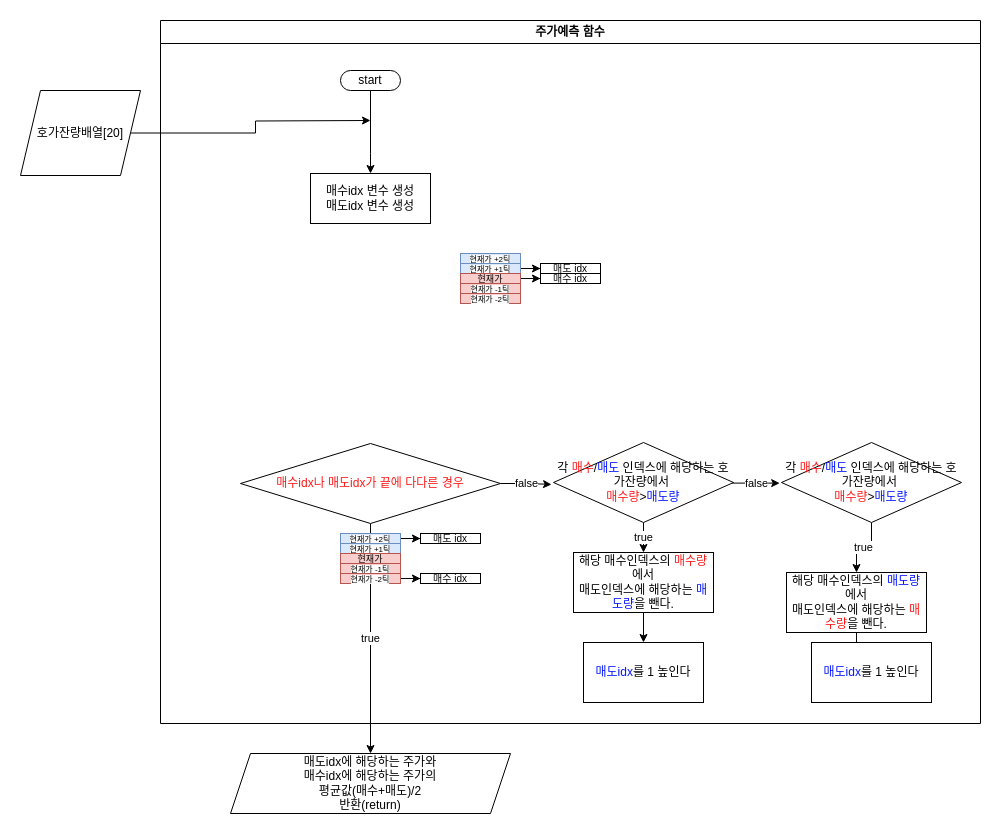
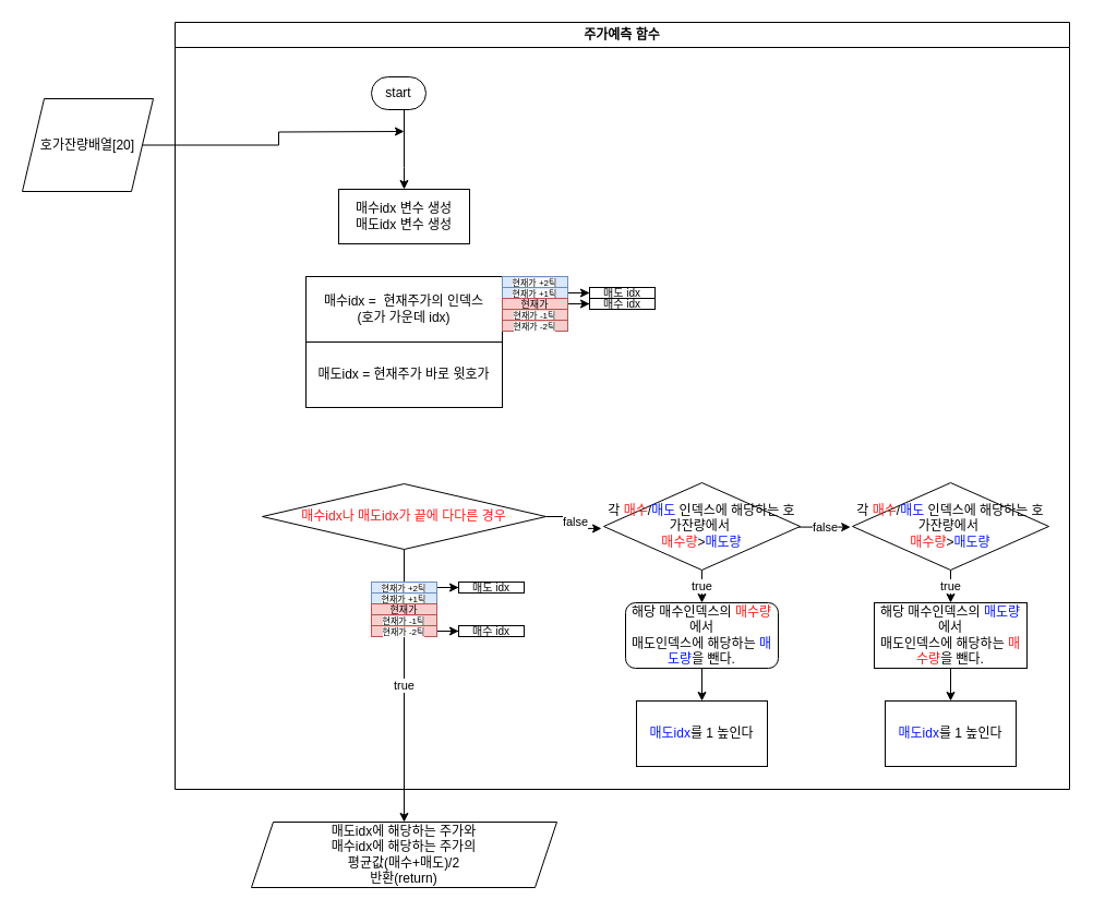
  <mxCell id="0" />
  <mxCell id="1" parent="0" />
  <mxCell id="2" style="edgeStyle=orthogonalEdgeStyle;rounded=0;orthogonalLoop=1;jettySize=auto;html=1;" parent="1" source="3" edge="1"><mxGeometry relative="1" as="geometry"><mxPoint x="370" y="173" as="targetPoint" /><Array as="points"><mxPoint x="370" y="153" /><mxPoint x="370" y="153" /></Array></mxGeometry></mxCell>
- <mxCell id="3" value="start" style="rounded=1;whiteSpace=wrap;html=1;arcSize=50;" parent="1" vertex="1"><mxGeometry x="340" y="70" width="60" height="20" as="geometry" /></mxCell>
+ <mxCell id="3" value="start" style="rounded=1;whiteSpace=wrap;html=1;arcSize=50;" parent="1" vertex="1"><mxGeometry x="340" y="70" width="50" height="30" as="geometry" /></mxCell>
  <mxCell id="4" style="edgeStyle=orthogonalEdgeStyle;rounded=0;orthogonalLoop=1;jettySize=auto;html=1;" parent="1" source="5" edge="1"><mxGeometry relative="1" as="geometry"><mxPoint x="370" y="120" as="targetPoint" /></mxGeometry></mxCell>
  <mxCell id="5" value="호가잔량배열[20]" style="shape=parallelogram;perimeter=parallelogramPerimeter;whiteSpace=wrap;html=1;fixedSize=1;" parent="1" vertex="1"><mxGeometry x="20" y="90" width="120" height="85" as="geometry" /></mxCell>
  <mxCell id="6" value="매수idx 변수 생성&lt;br&gt;매도idx 변수 생성" style="rounded=0;whiteSpace=wrap;html=1;" parent="1" vertex="1"><mxGeometry x="310" y="173" width="120" height="50" as="geometry" /></mxCell>
+ <mxCell id="7" value="매수idx =&amp;nbsp; 현재주가의 인덱스&lt;br&gt;(호가 가운데 idx)" style="rounded=0;whiteSpace=wrap;html=1;" parent="1" vertex="1"><mxGeometry x="280" y="253" width="180" height="60" as="geometry" /></mxCell>
+ <mxCell id="8" value="매도idx = 현재주가 바로 윗호가" style="rounded=0;whiteSpace=wrap;html=1;" parent="1" vertex="1"><mxGeometry x="280" y="313" width="180" height="60" as="geometry" /></mxCell>
  <mxCell id="9" value="true" style="edgeStyle=orthogonalEdgeStyle;rounded=0;orthogonalLoop=1;jettySize=auto;html=1;" parent="1" source="11" edge="1" target="43"><mxGeometry relative="1" as="geometry"><mxPoint x="370" y="683" as="targetPoint" /></mxGeometry></mxCell>
  <mxCell id="10" value="false" style="edgeStyle=orthogonalEdgeStyle;rounded=0;orthogonalLoop=1;jettySize=auto;html=1;entryX=-0.011;entryY=0.524;entryDx=0;entryDy=0;entryPerimeter=0;" parent="1" source="11" edge="1" target="34"><mxGeometry relative="1" as="geometry"><mxPoint x="590" y="483" as="targetPoint" /></mxGeometry></mxCell>
- <mxCell id="11" value="&lt;font color=&quot;#ff1919&quot;&gt;매수idx나 매도idx가 끝에 다다른 경우&lt;/font&gt;" style="rhombus;whiteSpace=wrap;html=1;rounded=0;" parent="1" vertex="1"><mxGeometry x="240" y="443" width="260" height="80" as="geometry" /></mxCell>
+ <mxCell id="11" value="&lt;font color=&quot;#ff1919&quot;&gt;매수idx나 매도idx가 끝에 다다른 경우&lt;/font&gt;" style="rhombus;whiteSpace=wrap;html=1;rounded=0;" parent="1" vertex="1"><mxGeometry x="240" y="443" width="260" height="60" as="geometry" /></mxCell>
  <mxCell id="12" value="&lt;span style=&quot;color: rgb(0, 0, 0); font-family: Helvetica; font-size: 8px; font-style: normal; font-variant-ligatures: normal; font-variant-caps: normal; font-weight: 400; letter-spacing: normal; orphans: 2; text-align: center; text-indent: 0px; text-transform: none; widows: 2; word-spacing: 0px; -webkit-text-stroke-width: 0px; background-color: rgb(251, 251, 251); text-decoration-thickness: initial; text-decoration-style: initial; text-decoration-color: initial; float: none; display: inline !important;&quot;&gt;현재가 +2틱&lt;/span&gt;" style="rounded=0;whiteSpace=wrap;html=1;fillColor=#dae8fc;strokeColor=#6c8ebf;" parent="1" vertex="1"><mxGeometry x="460" y="253" width="60" height="10" as="geometry" /></mxCell>
  <mxCell id="13" value="" style="edgeStyle=orthogonalEdgeStyle;rounded=0;orthogonalLoop=1;jettySize=auto;html=1;" parent="1" source="14" target="21" edge="1"><mxGeometry relative="1" as="geometry" /></mxCell>
  <mxCell id="14" value="&lt;span style=&quot;color: rgb(0, 0, 0); font-family: Helvetica; font-size: 8px; font-style: normal; font-variant-ligatures: normal; font-variant-caps: normal; font-weight: 400; letter-spacing: normal; orphans: 2; text-align: center; text-indent: 0px; text-transform: none; widows: 2; word-spacing: 0px; -webkit-text-stroke-width: 0px; background-color: rgb(251, 251, 251); text-decoration-thickness: initial; text-decoration-style: initial; text-decoration-color: initial; float: none; display: inline !important;&quot;&gt;현재가 +1틱&lt;/span&gt;" style="rounded=0;whiteSpace=wrap;html=1;fillColor=#dae8fc;strokeColor=#6c8ebf;" parent="1" vertex="1"><mxGeometry x="460" y="263" width="60" height="10" as="geometry" /></mxCell>
  <mxCell id="15" value="&lt;font style=&quot;font-size: 8px;&quot;&gt;현재가가&lt;/font&gt;" style="rounded=0;whiteSpace=wrap;html=1;" parent="1" vertex="1"><mxGeometry x="460" y="273" width="60" height="10" as="geometry" /></mxCell>
  <mxCell id="16" style="edgeStyle=orthogonalEdgeStyle;rounded=0;orthogonalLoop=1;jettySize=auto;html=1;" parent="1" source="17" target="20" edge="1"><mxGeometry relative="1" as="geometry"><mxPoint x="550" y="278" as="targetPoint" /></mxGeometry></mxCell>
  <mxCell id="17" value="&lt;font style=&quot;font-size: 9px;&quot;&gt;현재가&lt;/font&gt;" style="rounded=0;whiteSpace=wrap;html=1;fillColor=#f8cecc;strokeColor=#b85450;" parent="1" vertex="1"><mxGeometry x="460" y="273" width="60" height="10" as="geometry" /></mxCell>
  <mxCell id="18" value="&lt;span style=&quot;color: rgb(0, 0, 0); font-family: Helvetica; font-size: 8px; font-style: normal; font-variant-ligatures: normal; font-variant-caps: normal; font-weight: 400; letter-spacing: normal; orphans: 2; text-align: center; text-indent: 0px; text-transform: none; widows: 2; word-spacing: 0px; -webkit-text-stroke-width: 0px; background-color: rgb(251, 251, 251); text-decoration-thickness: initial; text-decoration-style: initial; text-decoration-color: initial; float: none; display: inline !important;&quot;&gt;현재가 -1틱&lt;/span&gt;" style="rounded=0;whiteSpace=wrap;html=1;fillColor=#f8cecc;strokeColor=#b85450;" parent="1" vertex="1"><mxGeometry x="460" y="283" width="60" height="10" as="geometry" /></mxCell>
  <mxCell id="19" value="&lt;span style=&quot;color: rgb(0, 0, 0); font-family: Helvetica; font-size: 8px; font-style: normal; font-variant-ligatures: normal; font-variant-caps: normal; font-weight: 400; letter-spacing: normal; orphans: 2; text-align: center; text-indent: 0px; text-transform: none; widows: 2; word-spacing: 0px; -webkit-text-stroke-width: 0px; background-color: rgb(251, 251, 251); text-decoration-thickness: initial; text-decoration-style: initial; text-decoration-color: initial; float: none; display: inline !important;&quot;&gt;현재가 -2틱&lt;/span&gt;" style="rounded=0;whiteSpace=wrap;html=1;fillColor=#f8cecc;strokeColor=#b85450;" parent="1" vertex="1"><mxGeometry x="460" y="293" width="60" height="10" as="geometry" /></mxCell>
  <mxCell id="20" value="&lt;font style=&quot;font-size: 10px;&quot;&gt;매수 idx&lt;/font&gt;" style="rounded=0;whiteSpace=wrap;html=1;" parent="1" vertex="1"><mxGeometry x="540" y="273" width="60" height="10" as="geometry" /></mxCell>
  <mxCell id="21" value="&lt;font style=&quot;font-size: 10px;&quot;&gt;매도 idx&lt;/font&gt;" style="rounded=0;whiteSpace=wrap;html=1;" parent="1" vertex="1"><mxGeometry x="540" y="263" width="60" height="10" as="geometry" /></mxCell>
  <mxCell id="22" value="" style="edgeStyle=orthogonalEdgeStyle;rounded=0;orthogonalLoop=1;jettySize=auto;html=1;" parent="1" source="23" target="31" edge="1"><mxGeometry relative="1" as="geometry" /></mxCell>
  <mxCell id="23" value="&lt;span style=&quot;color: rgb(0, 0, 0); font-family: Helvetica; font-size: 8px; font-style: normal; font-variant-ligatures: normal; font-variant-caps: normal; font-weight: 400; letter-spacing: normal; orphans: 2; text-align: center; text-indent: 0px; text-transform: none; widows: 2; word-spacing: 0px; -webkit-text-stroke-width: 0px; background-color: rgb(251, 251, 251); text-decoration-thickness: initial; text-decoration-style: initial; text-decoration-color: initial; float: none; display: inline !important;&quot;&gt;현재가 +2틱&lt;/span&gt;" style="rounded=0;whiteSpace=wrap;html=1;fillColor=#dae8fc;strokeColor=#6c8ebf;" parent="1" vertex="1"><mxGeometry x="340" y="533" width="60" height="10" as="geometry" /></mxCell>
  <mxCell id="24" value="&lt;span style=&quot;color: rgb(0, 0, 0); font-family: Helvetica; font-size: 8px; font-style: normal; font-variant-ligatures: normal; font-variant-caps: normal; font-weight: 400; letter-spacing: normal; orphans: 2; text-align: center; text-indent: 0px; text-transform: none; widows: 2; word-spacing: 0px; -webkit-text-stroke-width: 0px; background-color: rgb(251, 251, 251); text-decoration-thickness: initial; text-decoration-style: initial; text-decoration-color: initial; float: none; display: inline !important;&quot;&gt;현재가 +1틱&lt;/span&gt;" style="rounded=0;whiteSpace=wrap;html=1;fillColor=#dae8fc;strokeColor=#6c8ebf;" parent="1" vertex="1"><mxGeometry x="340" y="543" width="60" height="10" as="geometry" /></mxCell>
  <mxCell id="25" value="&lt;font style=&quot;font-size: 8px;&quot;&gt;현재가가&lt;/font&gt;" style="rounded=0;whiteSpace=wrap;html=1;" parent="1" vertex="1"><mxGeometry x="340" y="553" width="60" height="10" as="geometry" /></mxCell>
  <mxCell id="26" value="&lt;font style=&quot;font-size: 9px;&quot;&gt;현재가&lt;/font&gt;" style="rounded=0;whiteSpace=wrap;html=1;fillColor=#f8cecc;strokeColor=#b85450;" parent="1" vertex="1"><mxGeometry x="340" y="553" width="60" height="10" as="geometry" /></mxCell>
  <mxCell id="27" value="&lt;span style=&quot;color: rgb(0, 0, 0); font-family: Helvetica; font-size: 8px; font-style: normal; font-variant-ligatures: normal; font-variant-caps: normal; font-weight: 400; letter-spacing: normal; orphans: 2; text-align: center; text-indent: 0px; text-transform: none; widows: 2; word-spacing: 0px; -webkit-text-stroke-width: 0px; background-color: rgb(251, 251, 251); text-decoration-thickness: initial; text-decoration-style: initial; text-decoration-color: initial; float: none; display: inline !important;&quot;&gt;현재가 -1틱&lt;/span&gt;" style="rounded=0;whiteSpace=wrap;html=1;fillColor=#f8cecc;strokeColor=#b85450;" parent="1" vertex="1"><mxGeometry x="340" y="563" width="60" height="10" as="geometry" /></mxCell>
  <mxCell id="28" style="edgeStyle=orthogonalEdgeStyle;rounded=0;orthogonalLoop=1;jettySize=auto;html=1;entryX=0;entryY=0.5;entryDx=0;entryDy=0;" parent="1" source="29" target="30" edge="1"><mxGeometry relative="1" as="geometry" /></mxCell>
  <mxCell id="29" value="&lt;span style=&quot;color: rgb(0, 0, 0); font-family: Helvetica; font-size: 8px; font-style: normal; font-variant-ligatures: normal; font-variant-caps: normal; font-weight: 400; letter-spacing: normal; orphans: 2; text-align: center; text-indent: 0px; text-transform: none; widows: 2; word-spacing: 0px; -webkit-text-stroke-width: 0px; background-color: rgb(251, 251, 251); text-decoration-thickness: initial; text-decoration-style: initial; text-decoration-color: initial; float: none; display: inline !important;&quot;&gt;현재가 -2틱&lt;/span&gt;" style="rounded=0;whiteSpace=wrap;html=1;fillColor=#f8cecc;strokeColor=#b85450;" parent="1" vertex="1"><mxGeometry x="340" y="573" width="60" height="10" as="geometry" /></mxCell>
  <mxCell id="30" value="&lt;font style=&quot;font-size: 10px;&quot;&gt;매수 idx&lt;/font&gt;" style="rounded=0;whiteSpace=wrap;html=1;" parent="1" vertex="1"><mxGeometry x="420" y="573" width="60" height="10" as="geometry" /></mxCell>
  <mxCell id="31" value="&lt;font style=&quot;font-size: 10px;&quot;&gt;매도 idx&lt;/font&gt;" style="rounded=0;whiteSpace=wrap;html=1;" parent="1" vertex="1"><mxGeometry x="420" y="533" width="60" height="10" as="geometry" /></mxCell>
  <mxCell id="32" value="true" style="edgeStyle=orthogonalEdgeStyle;rounded=0;orthogonalLoop=1;jettySize=auto;html=1;" parent="1" source="34" target="36" edge="1"><mxGeometry relative="1" as="geometry"><mxPoint x="643" y="562" as="targetPoint" /></mxGeometry></mxCell>
  <mxCell id="33" value="false" style="edgeStyle=orthogonalEdgeStyle;rounded=0;orthogonalLoop=1;jettySize=auto;html=1;entryX=-0.01;entryY=0.508;entryDx=0;entryDy=0;entryPerimeter=0;" parent="1" source="34" edge="1" target="39"><mxGeometry relative="1" as="geometry"><mxPoint x="803" y="482" as="targetPoint" /><Array as="points"><mxPoint x="768" y="482" /></Array></mxGeometry></mxCell>
  <mxCell id="34" value="각 &lt;font color=&quot;#ff1919&quot;&gt;매수&lt;/font&gt;/&lt;font color=&quot;#0516ff&quot;&gt;매도&lt;/font&gt; 인덱스에 해당하는 호가잔량에서&amp;nbsp;&lt;br&gt;&lt;font color=&quot;#ff1919&quot;&gt;매수량&lt;/font&gt;&amp;gt;&lt;font color=&quot;#0516ff&quot;&gt;매도량&lt;/font&gt;" style="rhombus;whiteSpace=wrap;html=1;rounded=0;" parent="1" vertex="1"><mxGeometry x="553" y="442" width="180" height="80" as="geometry" /></mxCell>
  <mxCell id="35" style="edgeStyle=orthogonalEdgeStyle;rounded=0;orthogonalLoop=1;jettySize=auto;html=1;" parent="1" source="36" target="37" edge="1"><mxGeometry relative="1" as="geometry"><mxPoint x="643" y="642" as="targetPoint" /></mxGeometry></mxCell>
- <mxCell id="36" value="해당 매수인덱스의 &lt;font color=&quot;#ff1919&quot;&gt;매수량&lt;/font&gt;에서&lt;br&gt;매도인덱스에 해당하는 &lt;font color=&quot;#0516ff&quot;&gt;매도량&lt;/font&gt;을 뺀다." style="rounded=0;whiteSpace=wrap;html=1;" parent="1" vertex="1"><mxGeometry x="573" y="552" width="140" height="60" as="geometry" /></mxCell>
+ <mxCell id="36" value="해당 매수인덱스의 &lt;font color=&quot;#ff1919&quot;&gt;매수량&lt;/font&gt;에서&lt;br&gt;매도인덱스에 해당하는 &lt;font color=&quot;#0516ff&quot;&gt;매도량&lt;/font&gt;을 뺀다." style="whiteSpace=wrap;html=1;rounded=1;" parent="1" vertex="1"><mxGeometry x="573" y="552" width="140" height="60" as="geometry" /></mxCell>
  <mxCell id="37" value="&lt;font color=&quot;#0516ff&quot;&gt;매도idx&lt;/font&gt;를 1 높인다" style="rounded=0;whiteSpace=wrap;html=1;" parent="1" vertex="1"><mxGeometry x="583" y="642" width="120" height="60" as="geometry" /></mxCell>
  <mxCell id="38" value="true" style="edgeStyle=orthogonalEdgeStyle;rounded=0;orthogonalLoop=1;jettySize=auto;html=1;" parent="1" source="39" target="41" edge="1"><mxGeometry relative="1" as="geometry"><mxPoint x="871" y="562" as="targetPoint" /></mxGeometry></mxCell>
  <mxCell id="39" value="각 &lt;font color=&quot;#ff1919&quot;&gt;매수&lt;/font&gt;/&lt;font color=&quot;#0516ff&quot;&gt;매도&lt;/font&gt; 인덱스에 해당하는 호가잔량에서&amp;nbsp;&lt;br&gt;&lt;font color=&quot;#ff1919&quot;&gt;매수량&lt;/font&gt;&amp;gt;&lt;font color=&quot;#0516ff&quot;&gt;매도량&lt;/font&gt;" style="rhombus;whiteSpace=wrap;html=1;rounded=0;" parent="1" vertex="1"><mxGeometry x="781" y="442" width="180" height="80" as="geometry" /></mxCell>
  <mxCell id="40" style="edgeStyle=orthogonalEdgeStyle;rounded=0;orthogonalLoop=1;jettySize=auto;html=1;" parent="1" source="41" target="42" edge="1"><mxGeometry relative="1" as="geometry"><mxPoint x="871" y="642" as="targetPoint" /></mxGeometry></mxCell>
- <mxCell id="41" value="해당 매수인덱스의 &lt;font color=&quot;#0516ff&quot;&gt;매도량&lt;/font&gt;에서&lt;br&gt;매도인덱스에 해당하는 &lt;font color=&quot;#ff1919&quot;&gt;매수량&lt;/font&gt;을 뺀다." style="rounded=0;whiteSpace=wrap;html=1;" parent="1" vertex="1"><mxGeometry x="786" y="572" width="140" height="60" as="geometry" /></mxCell>
+ <mxCell id="41" value="해당 매수인덱스의 &lt;font color=&quot;#0516ff&quot;&gt;매도량&lt;/font&gt;에서&lt;br&gt;매도인덱스에 해당하는 &lt;font color=&quot;#ff1919&quot;&gt;매수량&lt;/font&gt;을 뺀다." style="rounded=0;whiteSpace=wrap;html=1;" parent="1" vertex="1"><mxGeometry x="801" y="552" width="140" height="60" as="geometry" /></mxCell>
  <mxCell id="42" value="&lt;font color=&quot;#0516ff&quot;&gt;매도idx&lt;/font&gt;를 1 높인다" style="rounded=0;whiteSpace=wrap;html=1;" parent="1" vertex="1"><mxGeometry x="811" y="642" width="120" height="60" as="geometry" /></mxCell>
  <mxCell id="43" value="매도idx에 해당하는 주가와&lt;br&gt;매수idx에 해당하는 주가의&lt;br&gt;평균값(매수+매도)/2&lt;br&gt;반환(return)" style="shape=parallelogram;perimeter=parallelogramPerimeter;whiteSpace=wrap;html=1;fixedSize=1;" vertex="1" parent="1"><mxGeometry x="230" y="753" width="280" height="60" as="geometry" /></mxCell>
  <mxCell id="44" value="주가예측 함수" style="swimlane;whiteSpace=wrap;html=1;" vertex="1" parent="1"><mxGeometry x="160" y="20" width="820" height="703" as="geometry" /></mxCell>
